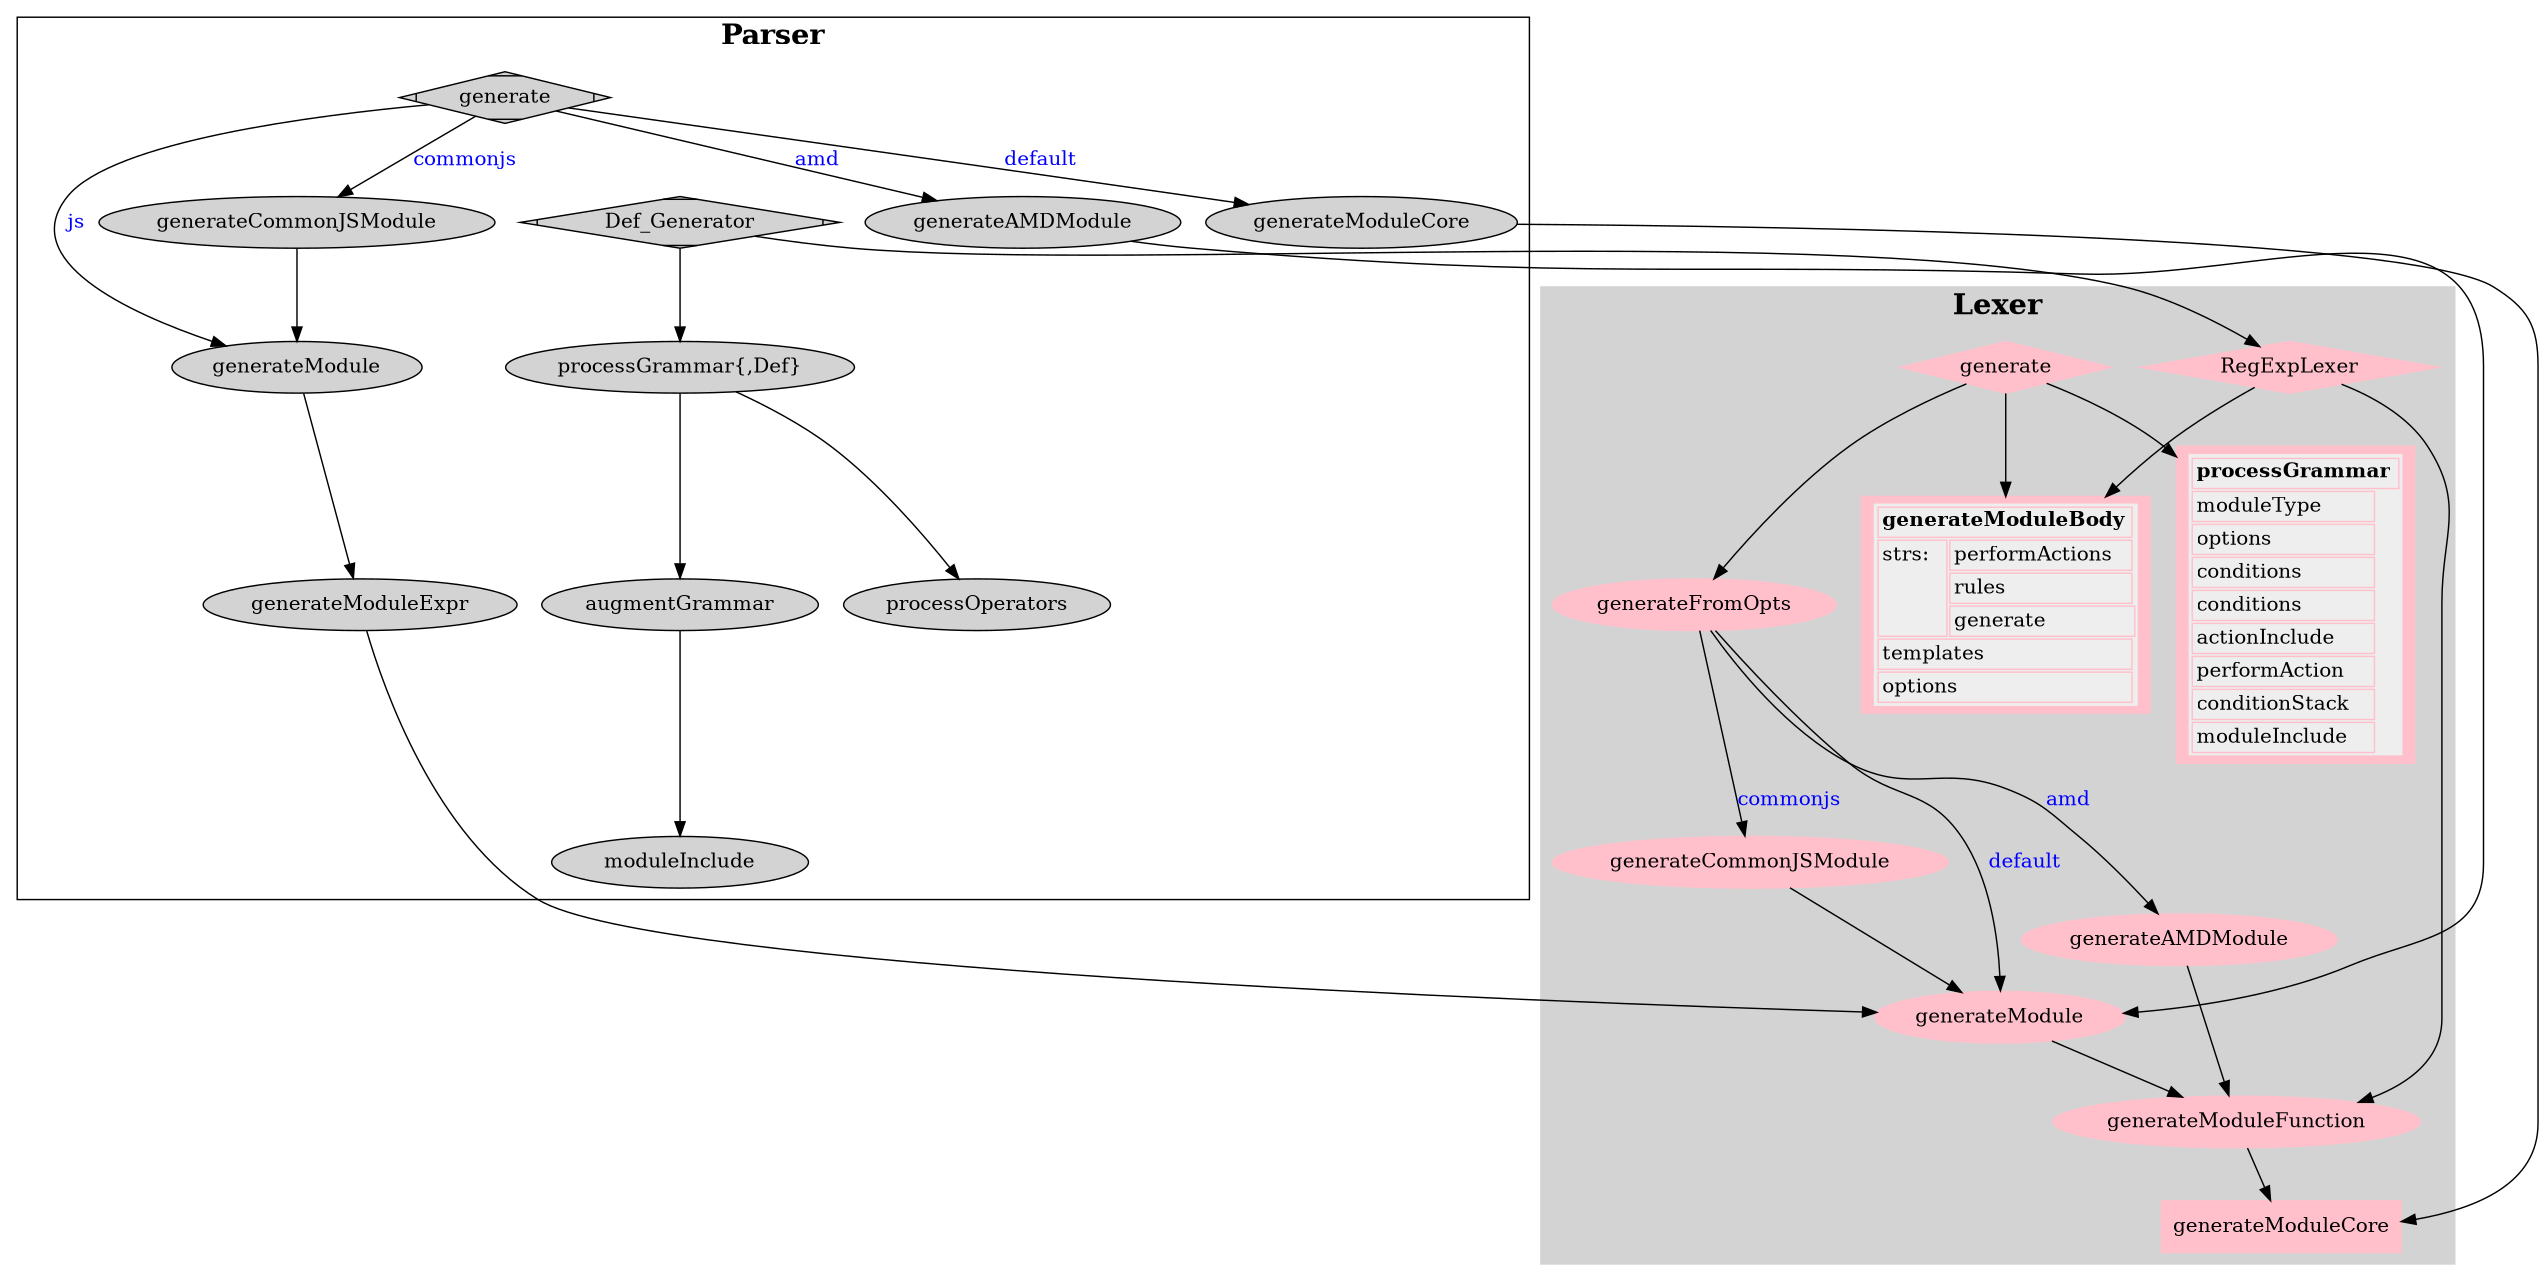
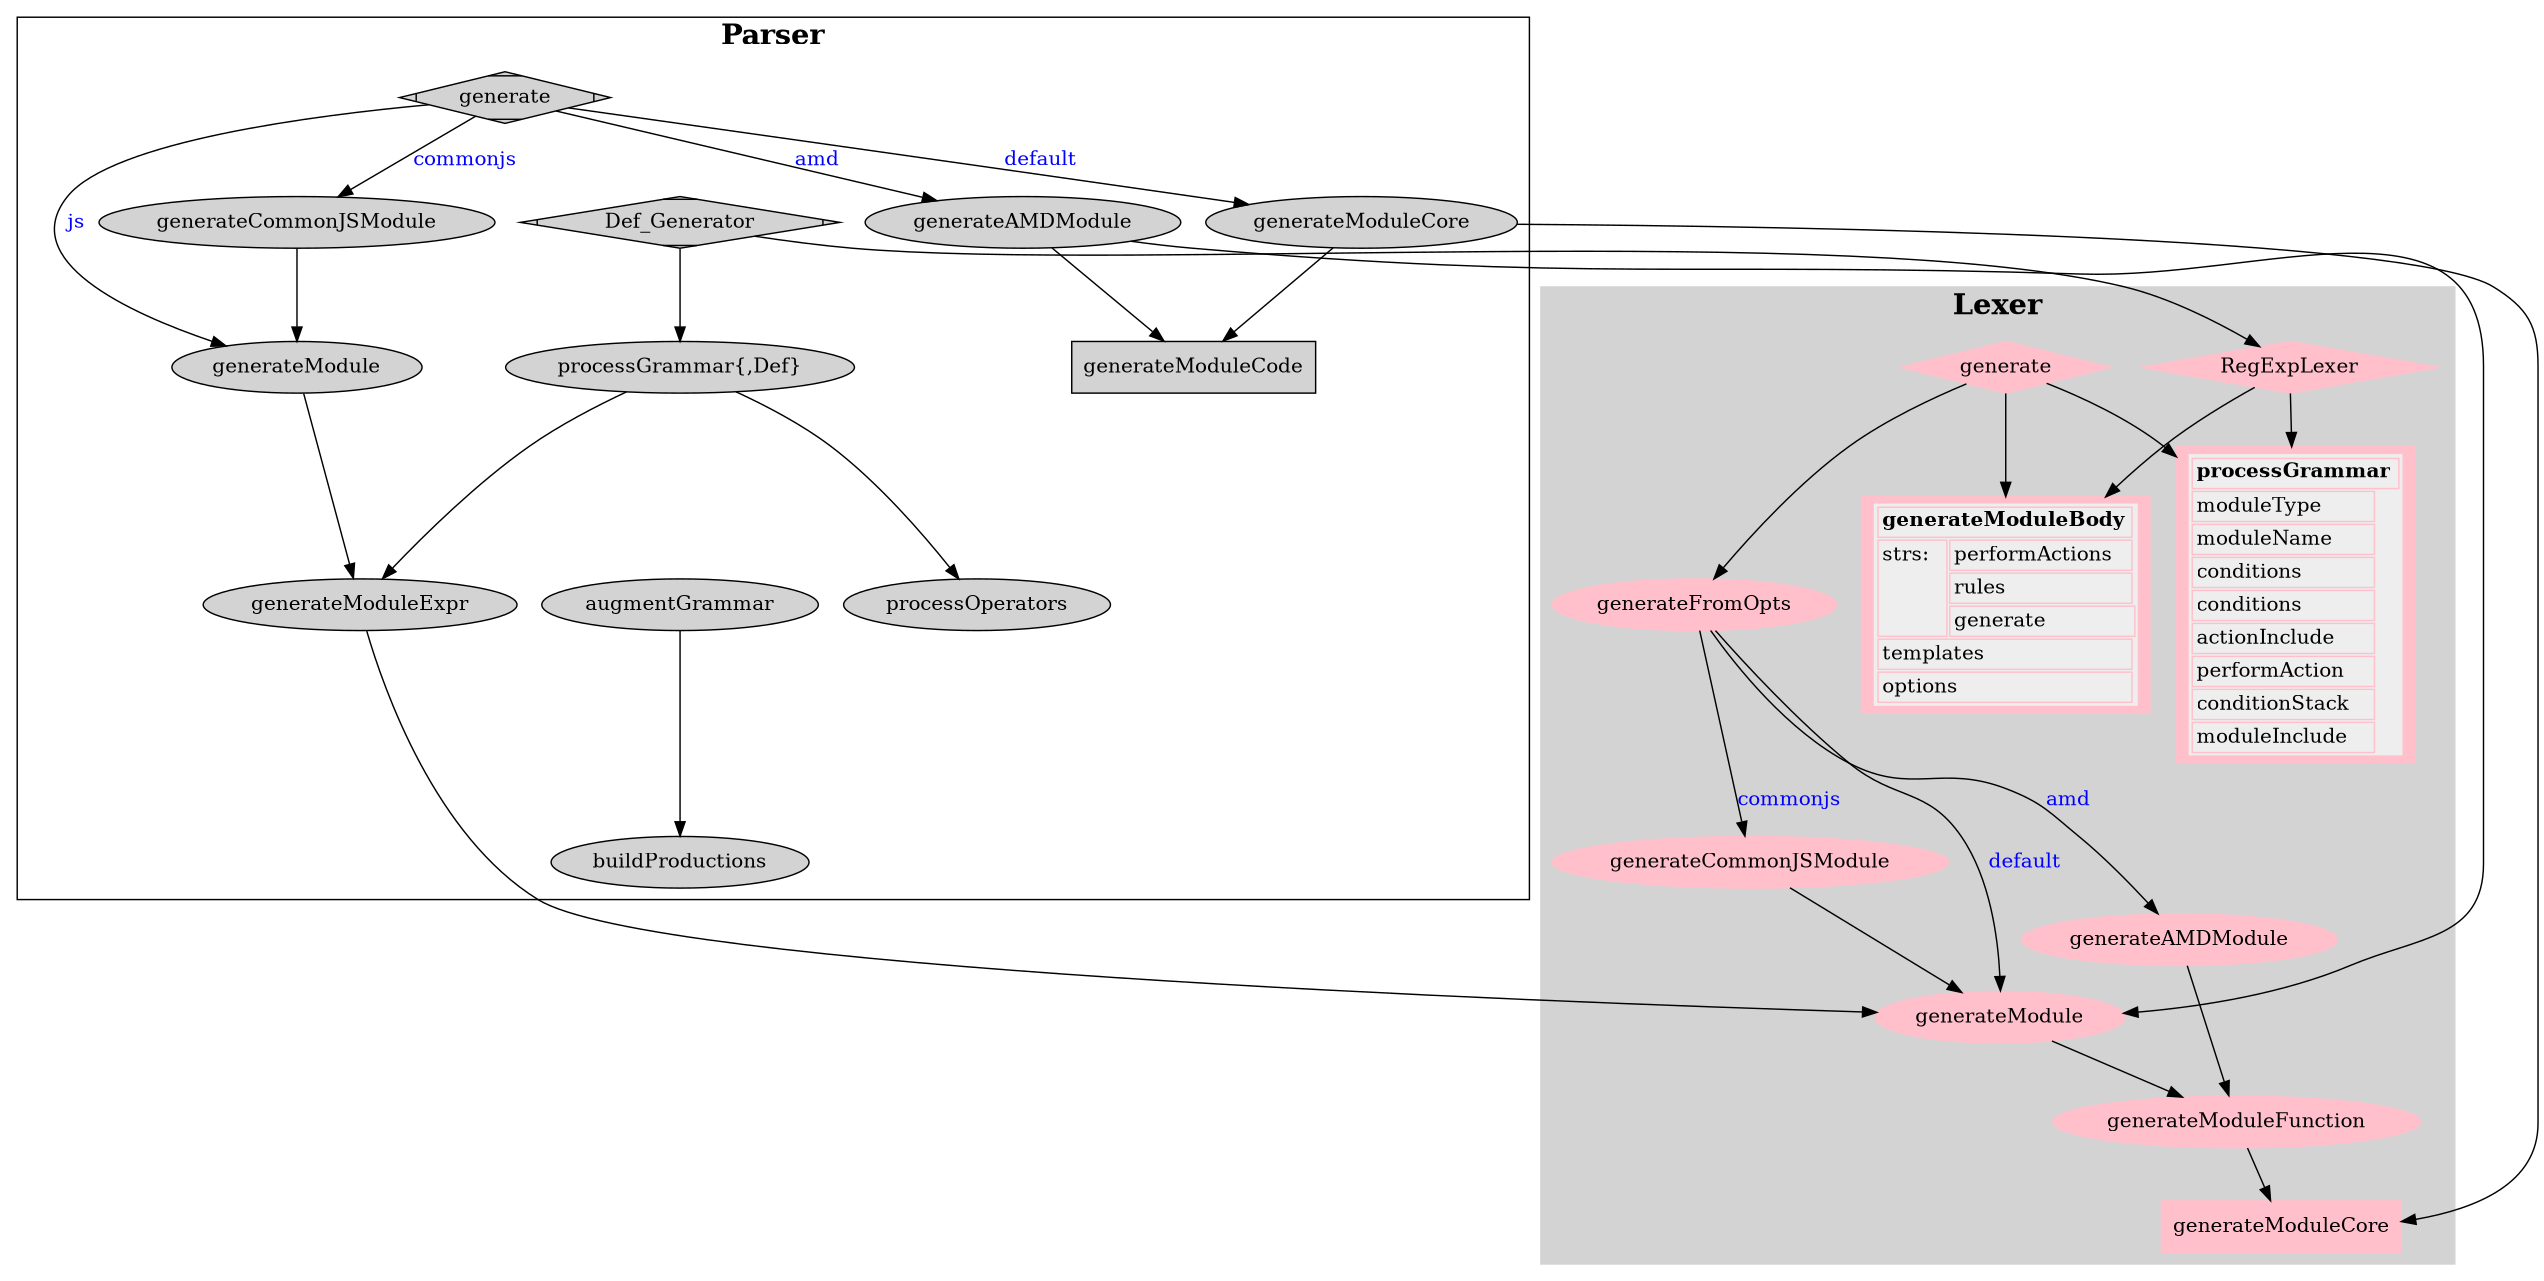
  digraph {
    node [style=filled]
    generate [shape=Mdiamond]
    generateModule
    generateAMDModule
    generateCommonJSModule
    generateModuleCore
+   generateModuleCode [shape=Mbox]
    generateModuleExpr
    n8 [label=Def_Generator shape=Mdiamond]
    n9 [label="processGrammar{,Def}"]
    processOperators
-   buildProductions [label=moduleInclude]
+   buildProductions
    augmentGrammar
    n13 [color=pink label=RegExpLexer shape=Mdiamond]
    n14 [color=pink label=generateModule]
    n15 [color=pink label=generateModuleFunction]
    n16 [color=pink label=generateModuleCore shape=Mbox]
    n17 [color=pink label=generate shape=Mdiamond]
    n18 [color=pink label=generateFromOpts]
    n19 [color=pink label=< <table bgcolor="#eeeeee">   <tr><td align="left" colspan="2"><b>generateModuleBody</b></td></tr>   <tr><td align="left" valign="top" rowspan="3">strs:</td><td align="left">performActions</td></tr>   <tr><td align="left">rules</td></tr>   <tr><td align="left" colspan="2">generate</td></tr>   <tr><td align="left" colspan="2">templates</td></tr>   <tr><td align="left" colspan="2">options</td></tr> </table> > shape=record]
-   n20 [color=pink label=< <table bgcolor="#eeeeee">   <tr><td align="left" colspan="2"><b>processGrammar</b></td></tr>   <tr><td align="left">moduleType</td></tr>   <tr><td align="left">options</td></tr>   <tr><td align="left">conditions</td></tr>   <tr><td align="left">conditions</td></tr>   <tr><td align="left">actionInclude</td></tr>   <tr><td align="left">performAction</td></tr>   <tr><td align="left">conditionStack</td></tr>   <tr><td align="left">moduleInclude</td></tr> </table> > shape=record]
+   n20 [color=pink label=< <table bgcolor="#eeeeee">   <tr><td align="left" colspan="2"><b>processGrammar</b></td></tr>   <tr><td align="left">moduleType</td></tr>   <tr><td align="left">moduleName</td></tr>   <tr><td align="left">conditions</td></tr>   <tr><td align="left">conditions</td></tr>   <tr><td align="left">actionInclude</td></tr>   <tr><td align="left">performAction</td></tr>   <tr><td align="left">conditionStack</td></tr>   <tr><td align="left">moduleInclude</td></tr> </table> > shape=record]
    n21 [color=pink label=generateAMDModule]
    n22 [color=pink label=generateCommonJSModule]
    subgraph cluster_1 {
      fontsize=20
      label=<<b>Parser</b>>
      generate
      generateModule
      generateAMDModule
      generateCommonJSModule
      generateModuleCore
+     generateModuleCode
      generateModuleExpr
      n8
      n9
      processOperators
      buildProductions
      augmentGrammar
    }
    subgraph cluster_2 {
      color=lightgrey
      fontsize=20
      label=<<b>Lexer</b>>
      style=filled
      n13
      n14
      n15
      n16
      n17
      n18
      n19
      n20
      n21
      n22
    }
    generate -> generateModule [label=<<font color="blue">js</font>>]
    generate -> generateAMDModule [label=<<font color="blue">amd</font>>]
    generate -> generateCommonJSModule [label=<<font color="blue">commonjs</font>>]
    generate -> generateModuleCore [label=<<font color="blue">default</font>>]
    generateModule -> generateModuleExpr
+   generateAMDModule -> generateModuleCode
    generateAMDModule -> n14
    generateCommonJSModule -> generateModule
+   generateModuleCore -> generateModuleCode
    generateModuleCore -> n16
    generateModuleExpr -> n14
    n8 -> n9
    n8 -> n13
    n9 -> processOperators
-   n9 -> augmentGrammar
+   n9 -> generateModuleExpr
    augmentGrammar -> buildProductions
    n13 -> n19
-   n13 -> n15
+   n13 -> n20
    n14 -> n15
    n15 -> n16
    n17 -> n18
    n17 -> n19
    n17 -> n20
    n18 -> n14 [label=<<font color="blue">default</font>>]
    n18 -> n21 [label=<<font color="blue">amd</font>>]
    n18 -> n22 [label=<<font color="blue">commonjs</font>>]
    n21 -> n15
    n22 -> n14
  }
